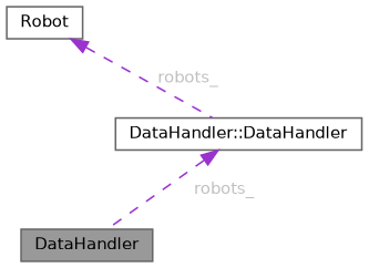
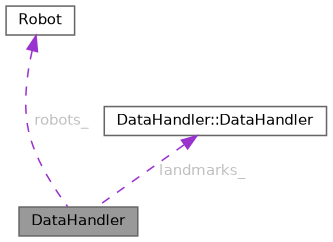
  digraph {
    node [color=gray40 fillcolor=white fontname=Helvetica fontsize=10 shape=box style=filled]
    edge [color=darkorchid3 dir=back fontcolor=grey fontname=Helvetica fontsize=10 labelfontname=Helvetica labelfontsize=10 style=dashed]
    n1 [fillcolor=grey60 fontcolor=black height=0.2 label=DataHandler width=0.4]
    n2 [height=0.2 label="DataHandler::DataHandler" width=0.4]
    n3 [height=0.2 label=Robot width=0.4]
-   n2 -> n1 [label=" robots_"]
-   n3 -> n2 [label=" robots_"]
+   n2 -> n1 [label=" landmarks_"]
+   n3 -> n1 [label=" robots_"]
  }
